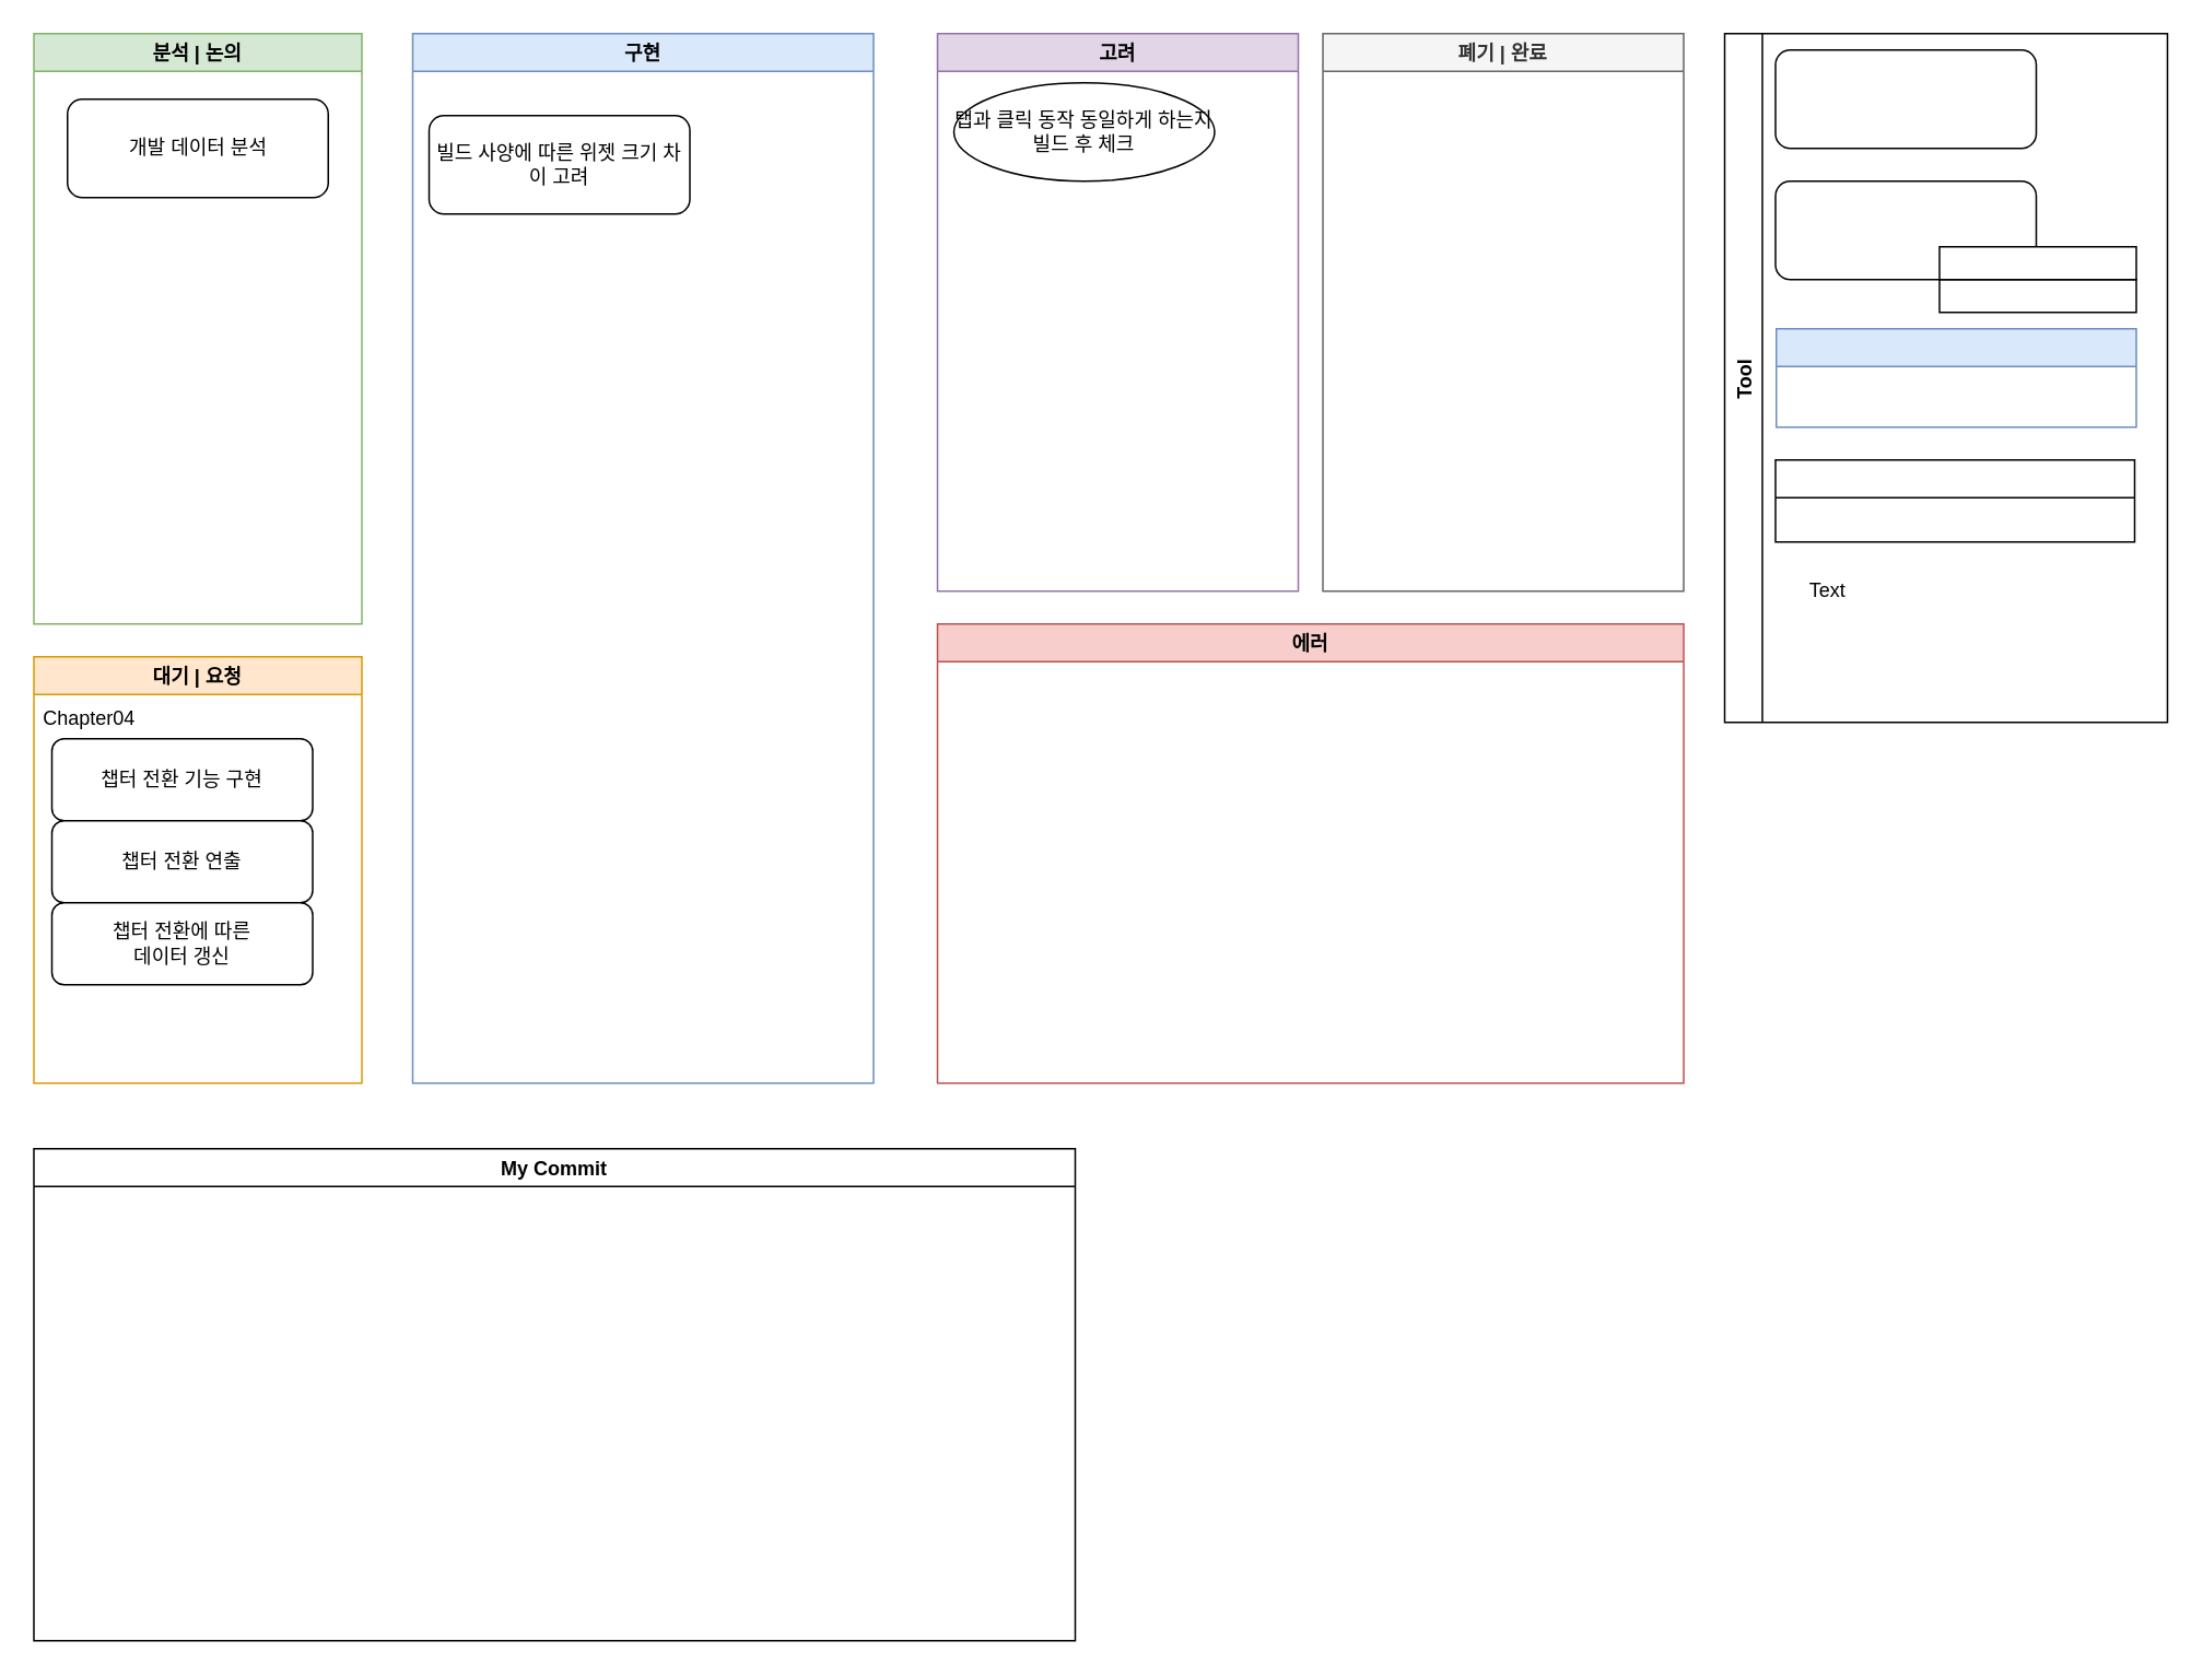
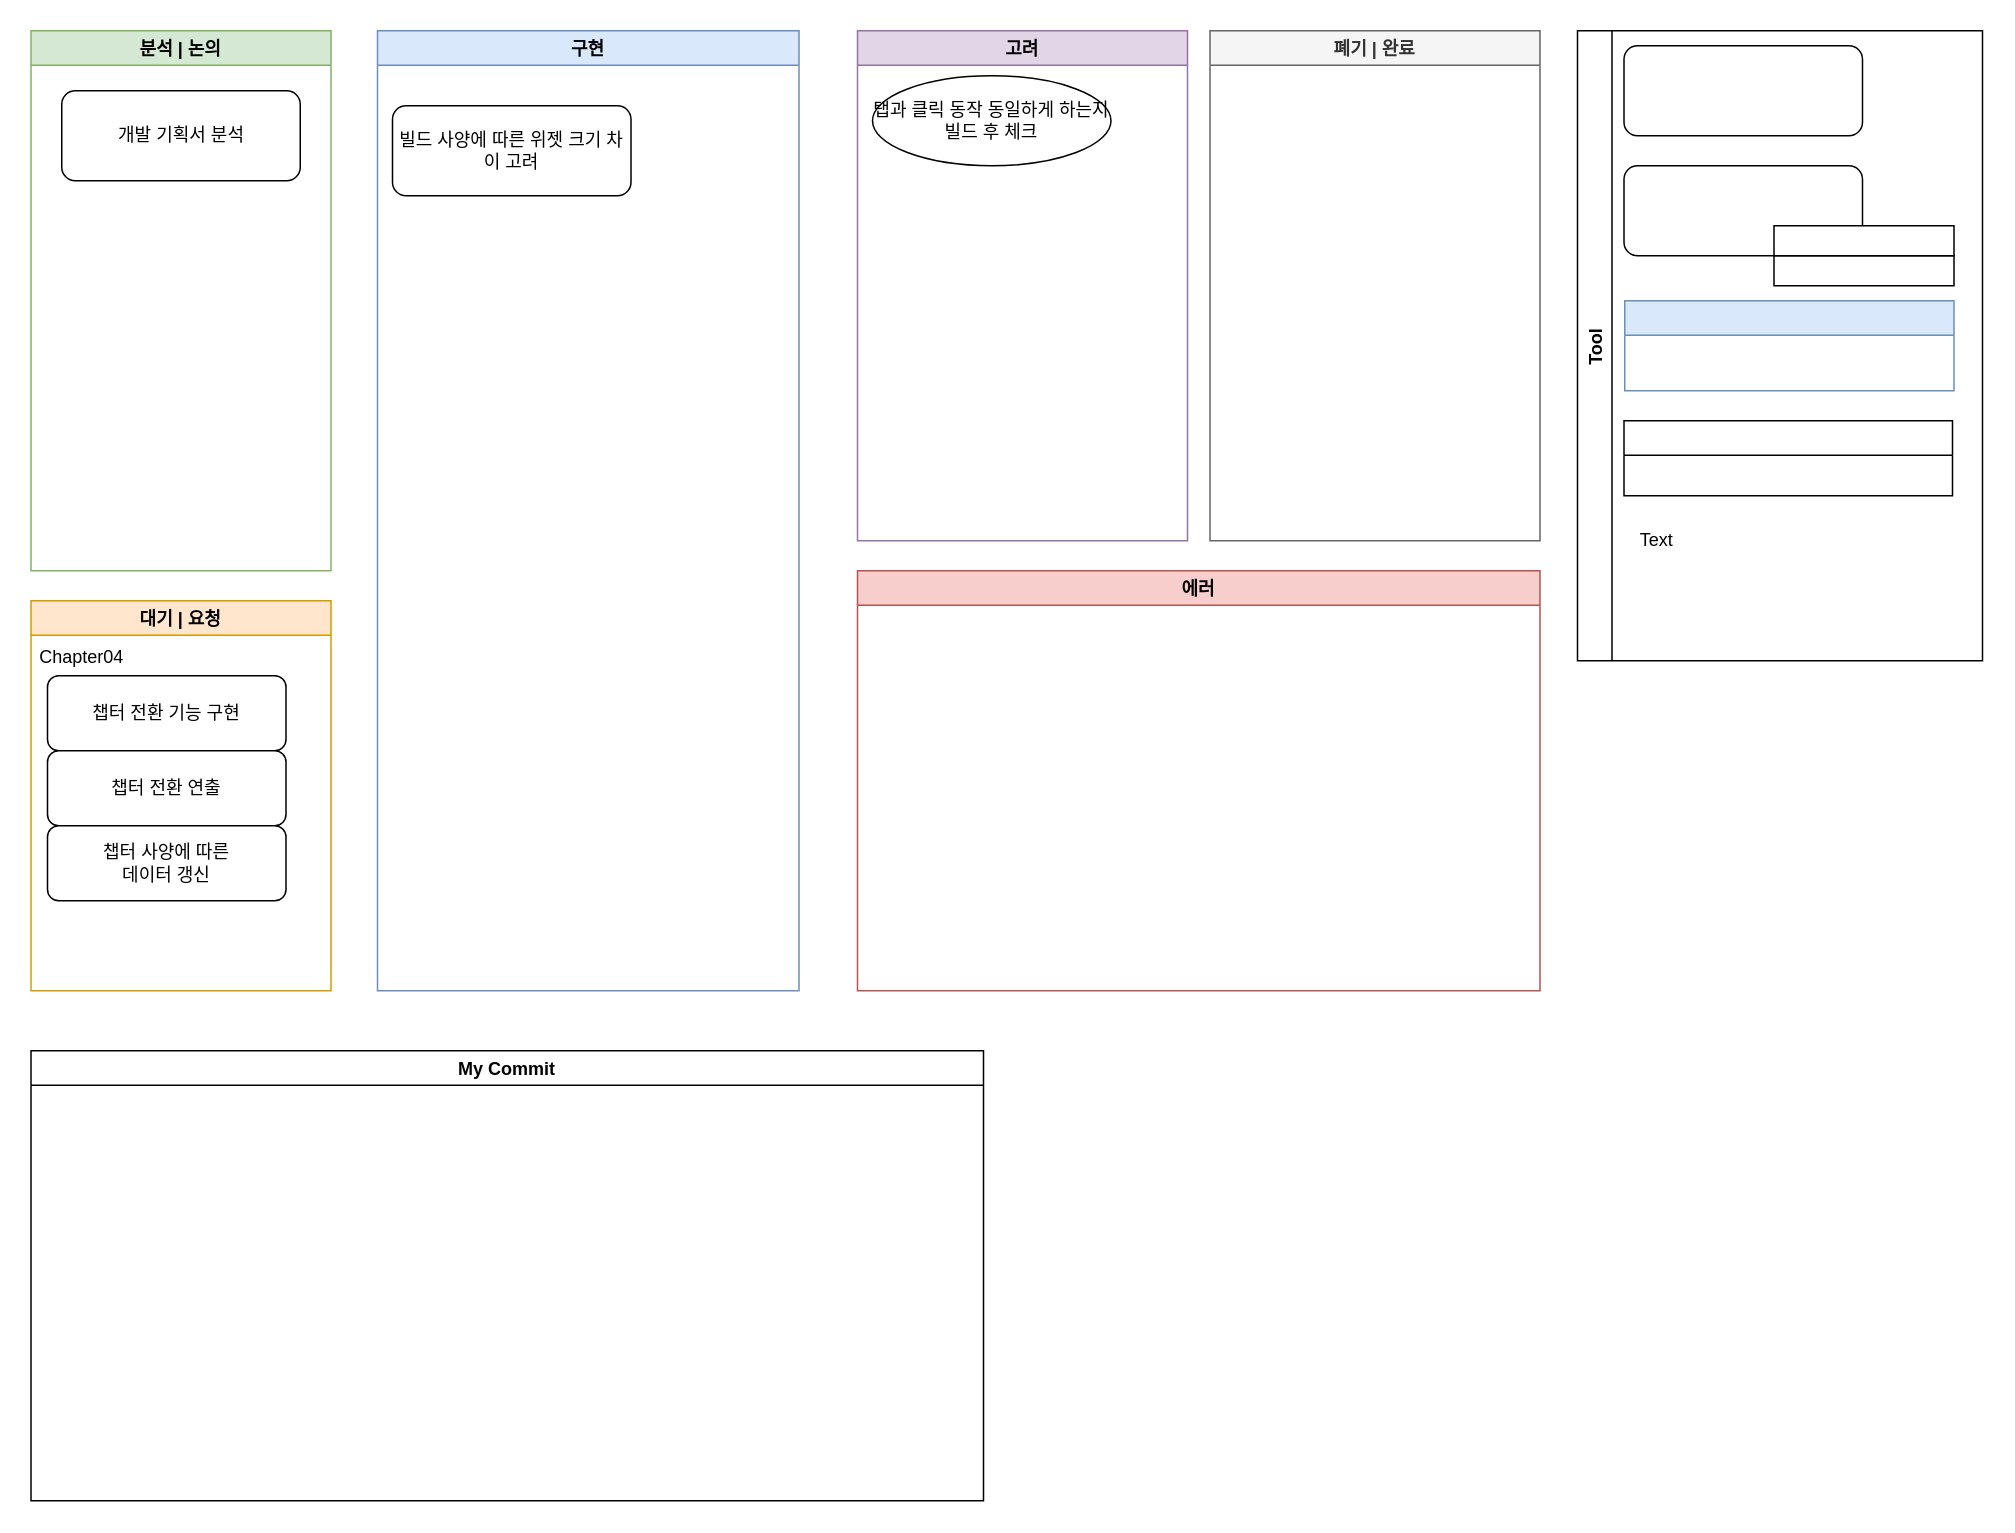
  <mxCell id="0" />
  <mxCell id="1" parent="0" />
  <mxCell id="2" value="구현" style="swimlane;fillColor=#dae8fc;strokeColor=#6c8ebf;" parent="1" vertex="1"><mxGeometry x="251" y="20" width="281" height="640" as="geometry" /></mxCell>
  <mxCell id="3" value="&lt;span style=&quot;font-weight: normal&quot;&gt;빌드 사양에 따른 위젯 크기 차이 고려&lt;/span&gt;" style="rounded=1;whiteSpace=wrap;html=1;fontStyle=1" parent="2" vertex="1"><mxGeometry x="10" y="50" width="159" height="60" as="geometry" /></mxCell>
  <mxCell id="4" value="분석 | 논의" style="swimlane;strokeColor=#82b366;fillColor=#D5E8D4;" parent="1" vertex="1"><mxGeometry x="20" y="20" width="200" height="360" as="geometry" /></mxCell>
- <mxCell id="5" value="개발 데이터 분석" style="rounded=1;whiteSpace=wrap;html=1;" parent="4" vertex="1"><mxGeometry x="20.5" y="40" width="159" height="60" as="geometry" /></mxCell>
+ <mxCell id="5" value="개발 기획서 분석" style="rounded=1;whiteSpace=wrap;html=1;" parent="4" vertex="1"><mxGeometry x="20.5" y="40" width="159" height="60" as="geometry" /></mxCell>
  <mxCell id="6" value="고려" style="swimlane;fillColor=#e1d5e7;strokeColor=#9673a6;" parent="1" vertex="1"><mxGeometry x="571" y="20" width="220" height="340" as="geometry" /></mxCell>
  <mxCell id="7" value="탭과 클릭 동작 동일하게 하는지 빌드 후 체크" style="ellipse;whiteSpace=wrap;html=1;" parent="6" vertex="1"><mxGeometry x="10" y="30" width="159" height="60" as="geometry" /></mxCell>
  <mxCell id="8" value="대기 | 요청" style="swimlane;strokeColor=#d79b00;fillColor=#ffe6cc;" parent="1" vertex="1"><mxGeometry x="20" y="400" width="200" height="260" as="geometry" /></mxCell>
  <mxCell id="9" value="챕터 전환 기능 구현" style="rounded=1;whiteSpace=wrap;html=1;" parent="8" vertex="1"><mxGeometry x="11" y="50" width="159" height="50" as="geometry" /></mxCell>
  <mxCell id="10" value="챕터 전환 연출" style="rounded=1;whiteSpace=wrap;html=1;" parent="8" vertex="1"><mxGeometry x="11" y="100" width="159" height="50" as="geometry" /></mxCell>
  <mxCell id="11" value="Chapter04" style="text;strokeColor=none;fillColor=none;align=left;verticalAlign=top;spacingLeft=4;spacingRight=4;overflow=hidden;rotatable=0;points=[[0,0.5],[1,0.5]];portConstraint=eastwest;dashed=1;" parent="8" vertex="1"><mxGeometry y="24" width="69" height="26" as="geometry" /></mxCell>
- <mxCell id="12" value="챕터 전환에 따른 &lt;br&gt;데이터 갱신" style="rounded=1;whiteSpace=wrap;html=1;" parent="8" vertex="1"><mxGeometry x="11" y="150" width="159" height="50" as="geometry" /></mxCell>
+ <mxCell id="12" value="챕터 사양에 따른 &lt;br&gt;데이터 갱신" style="rounded=1;whiteSpace=wrap;html=1;" parent="8" vertex="1"><mxGeometry x="11" y="150" width="159" height="50" as="geometry" /></mxCell>
  <mxCell id="13" value="에러" style="swimlane;fillColor=#f8cecc;strokeColor=#b85450;" parent="1" vertex="1"><mxGeometry x="571" y="380" width="455" height="280" as="geometry" /></mxCell>
  <mxCell id="14" value="폐기 | 완료" style="swimlane;strokeColor=#666666;fillColor=#f5f5f5;fontColor=#333333;" parent="1" vertex="1"><mxGeometry x="806" y="20" width="220" height="340" as="geometry" /></mxCell>
  <mxCell id="15" value="My Commit" style="swimlane;" parent="1" vertex="1"><mxGeometry x="20" y="700" width="635" height="300" as="geometry"><mxRectangle x="49" y="720" width="100" height="23" as="alternateBounds" /></mxGeometry></mxCell>
  <mxCell id="16" value="Tool" style="swimlane;horizontal=0;" parent="1" vertex="1"><mxGeometry x="1051" y="20" width="270" height="420" as="geometry" /></mxCell>
  <mxCell id="17" value="" style="rounded=1;whiteSpace=wrap;html=1;" parent="16" vertex="1"><mxGeometry x="31" y="10" width="159" height="60" as="geometry" /></mxCell>
  <mxCell id="18" value="" style="group" parent="16" vertex="1" connectable="0"><mxGeometry x="31" y="90" width="220" height="80" as="geometry" /></mxCell>
  <mxCell id="19" value="" style="rounded=1;whiteSpace=wrap;html=1;" parent="18" vertex="1"><mxGeometry width="159" height="60" as="geometry" /></mxCell>
  <mxCell id="20" value="" style="rounded=0;whiteSpace=wrap;html=1;" parent="18" vertex="1"><mxGeometry x="100" y="60" width="120" height="20" as="geometry" /></mxCell>
  <mxCell id="21" value="" style="rounded=0;whiteSpace=wrap;html=1;" parent="18" vertex="1"><mxGeometry x="100" y="40" width="120" height="20" as="geometry" /></mxCell>
  <mxCell id="22" value="" style="swimlane;fillColor=#dae8fc;strokeColor=#6c8ebf;" parent="16" vertex="1"><mxGeometry x="31.5" y="180" width="219.5" height="60" as="geometry" /></mxCell>
  <mxCell id="23" value="" style="swimlane;" parent="16" vertex="1"><mxGeometry x="31" y="260" width="219" height="50" as="geometry" /></mxCell>
- <mxCell id="24" value="Text" style="text;html=1;align=left;verticalAlign=middle;resizable=0;points=[];autosize=1;strokeColor=none;" parent="16" vertex="1"><mxGeometry x="50" y="330" width="40" height="20" as="geometry" /></mxCell>
+ <mxCell id="24" value="Text" style="text;html=1;align=left;verticalAlign=middle;resizable=0;points=[];autosize=1;strokeColor=none;" parent="16" vertex="1"><mxGeometry x="40" y="330" width="40" height="20" as="geometry" /></mxCell>
